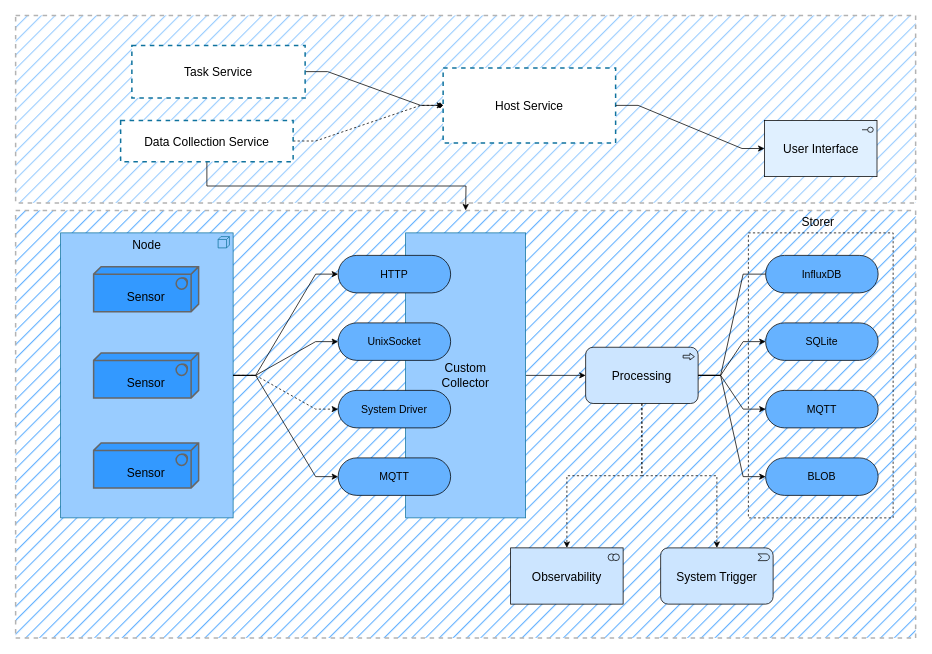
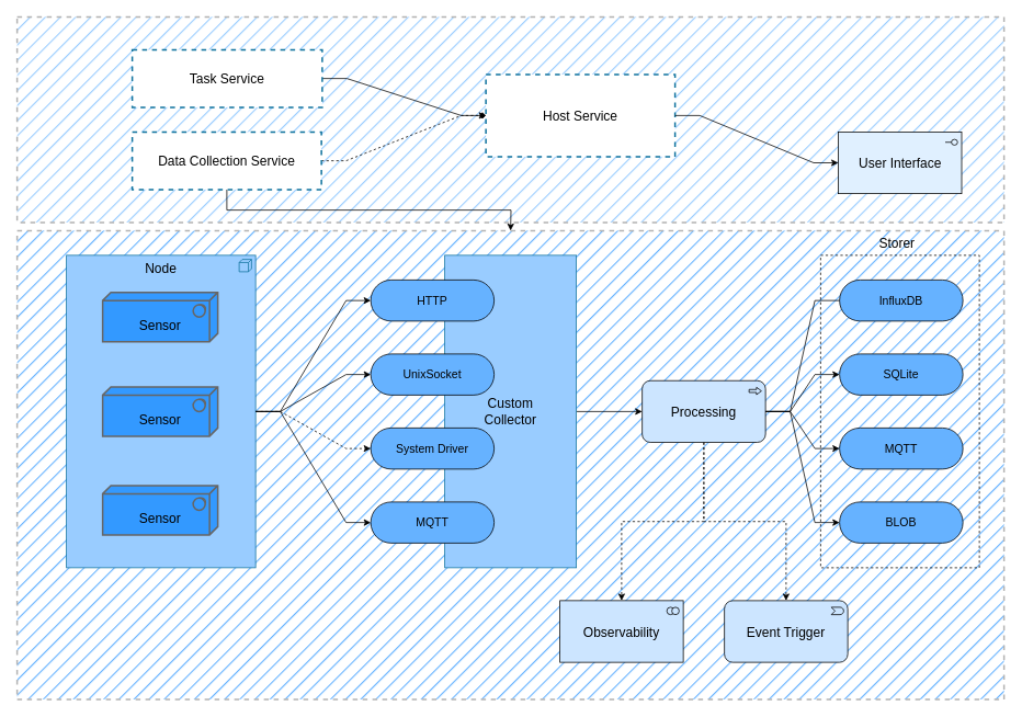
  <mxCell id="0" />
  <mxCell id="1" parent="0" />
  <mxCell id="2" value="" style="rounded=0;whiteSpace=wrap;html=1;fillColor=#99CCFF;dashed=1;strokeColor=#B3B3B3;fillStyle=hatch;strokeWidth=2;" vertex="1" parent="1"><mxGeometry x="20" y="20" width="1200" height="250" as="geometry" /></mxCell>
  <mxCell id="3" value="" style="rounded=0;whiteSpace=wrap;html=1;fillColor=#66B2FF;strokeColor=#B3B3B3;fillStyle=hatch;strokeWidth=2;dashed=1;" parent="1" vertex="1"><mxGeometry x="20" y="280" width="1200" height="570" as="geometry" /></mxCell>
  <mxCell id="4" value="" style="rounded=0;whiteSpace=wrap;html=1;dashed=1;fillColor=none;" parent="1" vertex="1"><mxGeometry x="997" y="310" width="193" height="380" as="geometry" /></mxCell>
  <mxCell id="5" value="" style="edgeStyle=entityRelationEdgeStyle;rounded=0;orthogonalLoop=1;jettySize=auto;html=1;dashed=1;" parent="1" source="6" target="30" edge="1"><mxGeometry relative="1" as="geometry" /></mxCell>
  <mxCell id="6" value="Node" style="html=1;whiteSpace=wrap;fillColor=#99CCFF;shape=mxgraph.archimate3.application;appType=node;archiType=square;fontSize=16;verticalAlign=top;strokeColor=#10739e;" parent="1" vertex="1"><mxGeometry x="80" y="310" width="230" height="380" as="geometry" /></mxCell>
  <mxCell id="7" value="&lt;div style=&quot;font-size: 16px;&quot;&gt;&lt;br style=&quot;font-size: 16px;&quot;&gt;&lt;/div&gt;&lt;div style=&quot;font-size: 16px;&quot;&gt;Sensor&lt;/div&gt;" style="html=1;whiteSpace=wrap;fillColor=#3399FF;shape=mxgraph.archimate3.tech;techType=sysSw;fontSize=16;strokeColor=#666666;strokeWidth=2;" parent="1" vertex="1"><mxGeometry x="124" y="355" width="140" height="60" as="geometry" /></mxCell>
  <mxCell id="8" value="&lt;br style=&quot;font-size: 16px;&quot;&gt;&lt;div style=&quot;font-size: 16px;&quot;&gt;Sensor&lt;/div&gt;" style="html=1;whiteSpace=wrap;fillColor=#3399FF;shape=mxgraph.archimate3.tech;techType=sysSw;fontSize=16;strokeColor=#666666;strokeWidth=2;" parent="1" vertex="1"><mxGeometry x="124" y="470" width="140" height="60" as="geometry" /></mxCell>
  <mxCell id="9" value="Ob&lt;span style=&quot;background-color: initial; font-size: 16px;&quot;&gt;servability&lt;/span&gt;" style="html=1;whiteSpace=wrap;fillColor=#CCE5FF;shape=mxgraph.archimate3.application;appType=collab;archiType=square;fontSize=16;" parent="1" vertex="1"><mxGeometry x="680" y="730" width="150" height="75" as="geometry" /></mxCell>
- <mxCell id="10" value="System Trigger" style="html=1;whiteSpace=wrap;fillColor=#CCE5FF;shape=mxgraph.archimate3.application;appType=event;archiType=rounded;fontSize=16;" parent="1" vertex="1"><mxGeometry x="880" y="730" width="150" height="75" as="geometry" /></mxCell>
+ <mxCell id="10" value="Event Trigger" style="html=1;whiteSpace=wrap;fillColor=#CCE5FF;shape=mxgraph.archimate3.application;appType=event;archiType=rounded;fontSize=16;" parent="1" vertex="1"><mxGeometry x="880" y="730" width="150" height="75" as="geometry" /></mxCell>
  <mxCell id="11" style="edgeStyle=orthogonalEdgeStyle;rounded=0;orthogonalLoop=1;jettySize=auto;html=1;exitX=0.5;exitY=1;exitDx=0;exitDy=0;exitPerimeter=0;dashed=1;" parent="1" source="12" target="10" edge="1"><mxGeometry relative="1" as="geometry" /></mxCell>
  <mxCell id="12" value="Processing" style="html=1;whiteSpace=wrap;fillColor=#CCE5FF;shape=mxgraph.archimate3.application;appType=proc;archiType=rounded;fontSize=16;" parent="1" vertex="1"><mxGeometry x="780" y="462.5" width="150" height="75" as="geometry" /></mxCell>
  <mxCell id="13" value="&lt;br style=&quot;font-size: 16px;&quot;&gt;&lt;div style=&quot;font-size: 16px;&quot;&gt;Sensor&lt;/div&gt;" style="html=1;whiteSpace=wrap;fillColor=#3399FF;shape=mxgraph.archimate3.tech;techType=sysSw;fontSize=16;strokeColor=#666666;strokeWidth=2;" parent="1" vertex="1"><mxGeometry x="124" y="590" width="140" height="60" as="geometry" /></mxCell>
  <mxCell id="14" value="" style="edgeStyle=orthogonalEdgeStyle;rounded=0;orthogonalLoop=1;jettySize=auto;html=1;" parent="1" source="15" target="12" edge="1"><mxGeometry relative="1" as="geometry" /></mxCell>
  <mxCell id="15" value="&lt;div style=&quot;font-size: 16px;&quot;&gt;Custom&lt;/div&gt;Collector" style="rounded=0;whiteSpace=wrap;html=1;fillColor=#99ccff;strokeColor=#10739e;fontSize=16;" parent="1" vertex="1"><mxGeometry x="540" y="310" width="160" height="380" as="geometry" /></mxCell>
  <mxCell id="16" value="InfluxDB" style="html=1;whiteSpace=wrap;fillColor=#66B2FF;shape=mxgraph.archimate3.service;fontSize=14;" parent="1" vertex="1"><mxGeometry x="1020" y="340" width="150" height="50" as="geometry" /></mxCell>
  <mxCell id="17" value="SQLite" style="html=1;whiteSpace=wrap;fillColor=#66B2FF;shape=mxgraph.archimate3.service;fontSize=14;" parent="1" vertex="1"><mxGeometry x="1020" y="430" width="150" height="50" as="geometry" /></mxCell>
  <mxCell id="18" value="MQTT" style="html=1;whiteSpace=wrap;fillColor=#66B2FF;shape=mxgraph.archimate3.service;fontSize=14;" parent="1" vertex="1"><mxGeometry x="1020" y="520" width="150" height="50" as="geometry" /></mxCell>
  <mxCell id="19" value="BLOB" style="html=1;whiteSpace=wrap;fillColor=#66B2FF;shape=mxgraph.archimate3.service;fontSize=14;" parent="1" vertex="1"><mxGeometry x="1020" y="610" width="150" height="50" as="geometry" /></mxCell>
  <mxCell id="20" style="edgeStyle=orthogonalEdgeStyle;rounded=0;orthogonalLoop=1;jettySize=auto;html=1;exitX=0.5;exitY=1;exitDx=0;exitDy=0;exitPerimeter=0;entryX=0.5;entryY=0;entryDx=0;entryDy=0;entryPerimeter=0;dashed=1;" parent="1" source="12" target="9" edge="1"><mxGeometry relative="1" as="geometry" /></mxCell>
  <mxCell id="21" style="edgeStyle=entityRelationEdgeStyle;rounded=0;orthogonalLoop=1;jettySize=auto;html=1;exitX=1;exitY=0.5;exitDx=0;exitDy=0;exitPerimeter=0;entryX=0;entryY=0;entryDx=0;entryDy=25;entryPerimeter=0;endArrow=none;" parent="1" source="12" target="16" edge="1"><mxGeometry relative="1" as="geometry" /></mxCell>
  <mxCell id="22" style="edgeStyle=entityRelationEdgeStyle;rounded=0;orthogonalLoop=1;jettySize=auto;html=1;exitX=1;exitY=0.5;exitDx=0;exitDy=0;exitPerimeter=0;entryX=0;entryY=0;entryDx=0;entryDy=25;entryPerimeter=0;" parent="1" source="12" target="17" edge="1"><mxGeometry relative="1" as="geometry" /></mxCell>
  <mxCell id="23" style="edgeStyle=entityRelationEdgeStyle;rounded=0;orthogonalLoop=1;jettySize=auto;html=1;exitX=1;exitY=0.5;exitDx=0;exitDy=0;exitPerimeter=0;entryX=0;entryY=0;entryDx=0;entryDy=25;entryPerimeter=0;" parent="1" source="12" target="18" edge="1"><mxGeometry relative="1" as="geometry" /></mxCell>
  <mxCell id="24" style="edgeStyle=entityRelationEdgeStyle;rounded=0;orthogonalLoop=1;jettySize=auto;html=1;exitX=1;exitY=0.5;exitDx=0;exitDy=0;exitPerimeter=0;entryX=0;entryY=0;entryDx=0;entryDy=25;entryPerimeter=0;" parent="1" source="12" target="19" edge="1"><mxGeometry relative="1" as="geometry" /></mxCell>
  <mxCell id="25" style="edgeStyle=entityRelationEdgeStyle;rounded=0;orthogonalLoop=1;jettySize=auto;html=1;exitX=1;exitY=0.5;exitDx=0;exitDy=0;exitPerimeter=0;entryX=0;entryY=0;entryDx=0;entryDy=25;entryPerimeter=0;" parent="1" source="6" target="29" edge="1"><mxGeometry relative="1" as="geometry" /></mxCell>
  <mxCell id="26" style="edgeStyle=entityRelationEdgeStyle;rounded=0;orthogonalLoop=1;jettySize=auto;html=1;exitX=1;exitY=0.5;exitDx=0;exitDy=0;exitPerimeter=0;entryX=0;entryY=0;entryDx=0;entryDy=25;entryPerimeter=0;" parent="1" source="6" target="28" edge="1"><mxGeometry relative="1" as="geometry" /></mxCell>
  <mxCell id="27" style="edgeStyle=entityRelationEdgeStyle;rounded=0;orthogonalLoop=1;jettySize=auto;html=1;exitX=1;exitY=0.5;exitDx=0;exitDy=0;exitPerimeter=0;entryX=0;entryY=0;entryDx=0;entryDy=25;entryPerimeter=0;" parent="1" source="6" target="31" edge="1"><mxGeometry relative="1" as="geometry" /></mxCell>
  <mxCell id="28" value="HTTP" style="html=1;whiteSpace=wrap;fillColor=#66B2FF;shape=mxgraph.archimate3.service;fontSize=14;" parent="1" vertex="1"><mxGeometry x="450" y="340" width="150" height="50" as="geometry" /></mxCell>
  <mxCell id="29" value="UnixSocket" style="html=1;whiteSpace=wrap;fillColor=#66B2FF;shape=mxgraph.archimate3.service;fontSize=14;" parent="1" vertex="1"><mxGeometry x="450" y="430" width="150" height="50" as="geometry" /></mxCell>
  <mxCell id="30" value="System Driver" style="html=1;whiteSpace=wrap;fillColor=#66B2FF;shape=mxgraph.archimate3.service;fontSize=14;" parent="1" vertex="1"><mxGeometry x="450" y="520" width="150" height="50" as="geometry" /></mxCell>
  <mxCell id="31" value="MQTT" style="html=1;whiteSpace=wrap;fillColor=#66B2FF;shape=mxgraph.archimate3.service;fontSize=14;" parent="1" vertex="1"><mxGeometry x="450" y="610" width="150" height="50" as="geometry" /></mxCell>
  <mxCell id="32" value="Storer" style="text;html=1;align=center;verticalAlign=middle;whiteSpace=wrap;rounded=0;fontSize=16;" parent="1" vertex="1"><mxGeometry x="1060" y="280" width="60" height="30" as="geometry" /></mxCell>
  <mxCell id="33" value="User Interface" style="html=1;outlineConnect=0;whiteSpace=wrap;fillColor=#E0F0FF;shape=mxgraph.archimate3.application;appType=interface;archiType=square;fontSize=16;" vertex="1" parent="1"><mxGeometry x="1018.5" y="160" width="150" height="75" as="geometry" /></mxCell>
  <mxCell id="34" style="edgeStyle=orthogonalEdgeStyle;rounded=0;orthogonalLoop=1;jettySize=auto;html=1;exitX=0.5;exitY=1;exitDx=0;exitDy=0;" edge="1" parent="1" source="36"><mxGeometry relative="1" as="geometry"><mxPoint x="620" y="280" as="targetPoint" /></mxGeometry></mxCell>
  <mxCell id="35" style="edgeStyle=entityRelationEdgeStyle;rounded=0;orthogonalLoop=1;jettySize=auto;html=1;exitX=1;exitY=0.5;exitDx=0;exitDy=0;entryX=0;entryY=0.5;entryDx=0;entryDy=0;dashed=1;" edge="1" parent="1" source="36" target="39"><mxGeometry relative="1" as="geometry" /></mxCell>
- <mxCell id="36" value="Data Collection Service&lt;div style=&quot;font-size: 16px;&quot;&gt;&lt;/div&gt;" style="rounded=0;whiteSpace=wrap;html=1;fillColor=#FFFFFF;strokeColor=#10739e;fontSize=16;strokeWidth=2;dashed=1;" vertex="1" parent="1"><mxGeometry x="160" y="160" width="230" height="55" as="geometry" /></mxCell>
+ <mxCell id="36" value="Data Collection Service&lt;div style=&quot;font-size: 16px;&quot;&gt;&lt;/div&gt;" style="rounded=0;whiteSpace=wrap;html=1;fillColor=#FFFFFF;strokeColor=#10739e;fontSize=16;strokeWidth=2;dashed=1;" vertex="1" parent="1"><mxGeometry x="160" y="160" width="230" height="70" as="geometry" /></mxCell>
  <mxCell id="37" style="edgeStyle=entityRelationEdgeStyle;rounded=0;orthogonalLoop=1;jettySize=auto;html=1;exitX=1;exitY=0.5;exitDx=0;exitDy=0;entryX=0;entryY=0.5;entryDx=0;entryDy=0;endArrow=diamond;" edge="1" parent="1" source="38" target="39"><mxGeometry relative="1" as="geometry" /></mxCell>
- <mxCell id="38" value="Task Service&lt;div style=&quot;font-size: 16px;&quot;&gt;&lt;/div&gt;" style="rounded=0;whiteSpace=wrap;html=1;fillColor=#FFFFFF;strokeColor=#10739e;fontSize=16;strokeWidth=2;dashed=1;" vertex="1" parent="1"><mxGeometry x="175" y="60" width="231" height="70" as="geometry" /></mxCell>
+ <mxCell id="38" value="Task Service&lt;div style=&quot;font-size: 16px;&quot;&gt;&lt;/div&gt;" style="rounded=0;whiteSpace=wrap;html=1;fillColor=#FFFFFF;strokeColor=#10739e;fontSize=16;strokeWidth=2;dashed=1;" vertex="1" parent="1"><mxGeometry x="160" y="60" width="231" height="70" as="geometry" /></mxCell>
  <mxCell id="39" value="Host Service&lt;div style=&quot;font-size: 16px;&quot;&gt;&lt;/div&gt;" style="rounded=0;whiteSpace=wrap;html=1;fillColor=#FFFFFF;strokeColor=#10739e;fontSize=16;strokeWidth=2;dashed=1;" vertex="1" parent="1"><mxGeometry x="590" y="90" width="230" height="100" as="geometry" /></mxCell>
  <mxCell id="40" style="edgeStyle=entityRelationEdgeStyle;rounded=0;orthogonalLoop=1;jettySize=auto;html=1;exitX=1;exitY=0.5;exitDx=0;exitDy=0;entryX=0;entryY=0.5;entryDx=0;entryDy=0;entryPerimeter=0;" edge="1" parent="1" source="39" target="33"><mxGeometry relative="1" as="geometry" /></mxCell>
